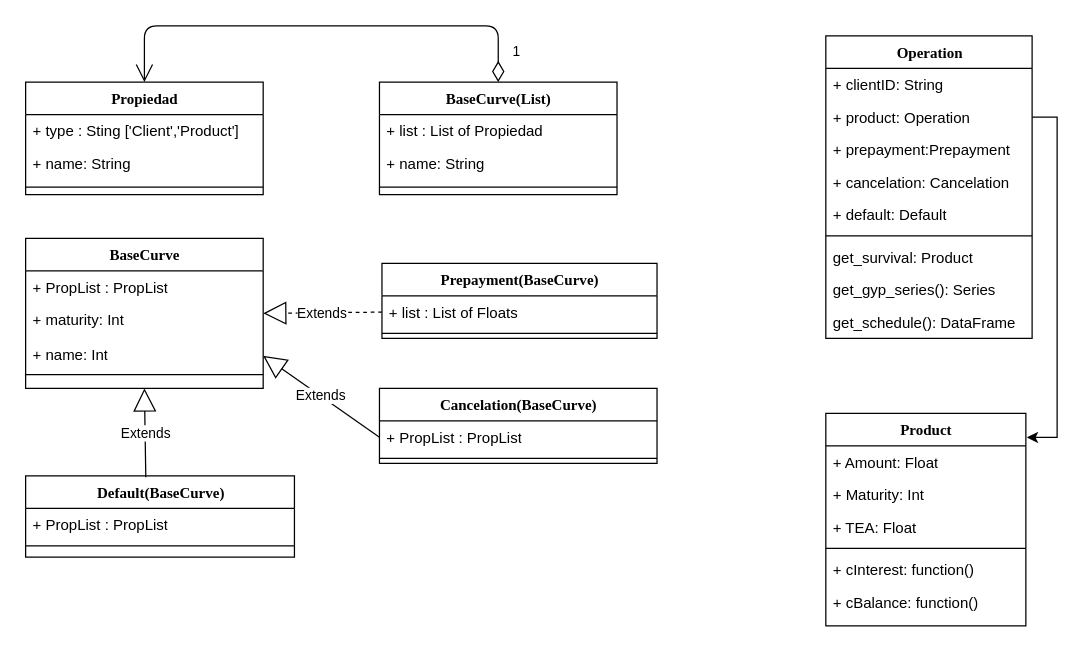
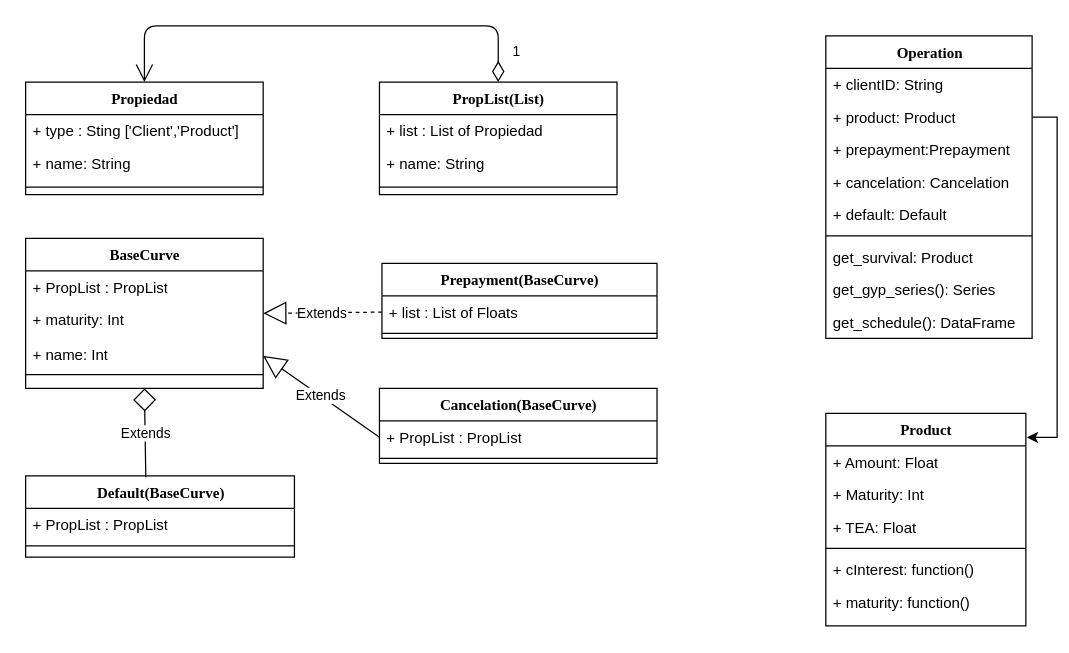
  <mxCell id="0" />
  <mxCell id="1" parent="0" />
  <mxCell id="2" value="1" style="endArrow=open;html=1;endSize=12;startArrow=diamondThin;startSize=14;startFill=0;edgeStyle=orthogonalEdgeStyle;align=left;verticalAlign=bottom;entryX=0.5;entryY=0;entryDx=0;entryDy=0;exitX=0.5;exitY=0;exitDx=0;exitDy=0;" edge="1" parent="1" source="7" target="3"><mxGeometry x="-0.917" y="-10" relative="1" as="geometry"><mxPoint x="260" y="85" as="sourcePoint" /><mxPoint x="370" y="175" as="targetPoint" /><Array as="points"><mxPoint x="398" y="20" /><mxPoint x="115" y="20" /></Array><mxPoint as="offset" /></mxGeometry></mxCell>
  <mxCell id="3" value="Propiedad" style="swimlane;html=1;fontStyle=1;align=center;verticalAlign=top;childLayout=stackLayout;horizontal=1;startSize=26;horizontalStack=0;resizeParent=1;resizeLast=0;collapsible=1;marginBottom=0;swimlaneFillColor=#ffffff;rounded=0;shadow=0;comic=0;labelBackgroundColor=none;strokeColor=#000000;strokeWidth=1;fillColor=none;fontFamily=Verdana;fontSize=12;fontColor=#000000;" parent="1" vertex="1"><mxGeometry x="20" y="65" width="190" height="90" as="geometry" /></mxCell>
  <mxCell id="4" value="+ type : Sting ['Client','Product']&amp;nbsp;" style="text;html=1;strokeColor=none;fillColor=none;align=left;verticalAlign=top;spacingLeft=4;spacingRight=4;whiteSpace=wrap;overflow=hidden;rotatable=0;points=[[0,0.5],[1,0.5]];portConstraint=eastwest;" parent="3" vertex="1"><mxGeometry y="26" width="190" height="26" as="geometry" /></mxCell>
  <mxCell id="5" value="+ name: String" style="text;html=1;strokeColor=none;fillColor=none;align=left;verticalAlign=top;spacingLeft=4;spacingRight=4;whiteSpace=wrap;overflow=hidden;rotatable=0;points=[[0,0.5],[1,0.5]];portConstraint=eastwest;" parent="3" vertex="1"><mxGeometry y="52" width="190" height="28" as="geometry" /></mxCell>
  <mxCell id="6" value="" style="line;html=1;strokeWidth=1;fillColor=none;align=left;verticalAlign=middle;spacingTop=-1;spacingLeft=3;spacingRight=3;rotatable=0;labelPosition=right;points=[];portConstraint=eastwest;" parent="3" vertex="1"><mxGeometry y="80" width="190" height="8" as="geometry" /></mxCell>
- <mxCell id="7" value="BaseCurve(List)" style="swimlane;html=1;fontStyle=1;align=center;verticalAlign=top;childLayout=stackLayout;horizontal=1;startSize=26;horizontalStack=0;resizeParent=1;resizeLast=0;collapsible=1;marginBottom=0;swimlaneFillColor=#ffffff;rounded=0;shadow=0;comic=0;labelBackgroundColor=none;strokeColor=#000000;strokeWidth=1;fillColor=none;fontFamily=Verdana;fontSize=12;fontColor=#000000;" vertex="1" parent="1"><mxGeometry x="303" y="65" width="190" height="90" as="geometry" /></mxCell>
+ <mxCell id="7" value="PropList(List)" style="swimlane;html=1;fontStyle=1;align=center;verticalAlign=top;childLayout=stackLayout;horizontal=1;startSize=26;horizontalStack=0;resizeParent=1;resizeLast=0;collapsible=1;marginBottom=0;swimlaneFillColor=#ffffff;rounded=0;shadow=0;comic=0;labelBackgroundColor=none;strokeColor=#000000;strokeWidth=1;fillColor=none;fontFamily=Verdana;fontSize=12;fontColor=#000000;" vertex="1" parent="1"><mxGeometry x="303" y="65" width="190" height="90" as="geometry" /></mxCell>
  <mxCell id="8" value="+ list : List of Propiedad&amp;nbsp;" style="text;html=1;strokeColor=none;fillColor=none;align=left;verticalAlign=top;spacingLeft=4;spacingRight=4;whiteSpace=wrap;overflow=hidden;rotatable=0;points=[[0,0.5],[1,0.5]];portConstraint=eastwest;" vertex="1" parent="7"><mxGeometry y="26" width="190" height="26" as="geometry" /></mxCell>
  <mxCell id="9" value="+ name: String" style="text;html=1;strokeColor=none;fillColor=none;align=left;verticalAlign=top;spacingLeft=4;spacingRight=4;whiteSpace=wrap;overflow=hidden;rotatable=0;points=[[0,0.5],[1,0.5]];portConstraint=eastwest;" vertex="1" parent="7"><mxGeometry y="52" width="190" height="28" as="geometry" /></mxCell>
  <mxCell id="10" value="" style="line;html=1;strokeWidth=1;fillColor=none;align=left;verticalAlign=middle;spacingTop=-1;spacingLeft=3;spacingRight=3;rotatable=0;labelPosition=right;points=[];portConstraint=eastwest;" vertex="1" parent="7"><mxGeometry y="80" width="190" height="8" as="geometry" /></mxCell>
  <mxCell id="11" value="Extends" style="endArrow=block;endSize=16;endFill=0;html=1;entryX=1;entryY=0.5;entryDx=0;entryDy=0;exitX=0;exitY=0.5;exitDx=0;exitDy=0;dashed=1;" edge="1" parent="1" source="18" target="12"><mxGeometry width="160" relative="1" as="geometry"><mxPoint x="305" y="300" as="sourcePoint" /><mxPoint x="465" y="300" as="targetPoint" /><Array as="points" /></mxGeometry></mxCell>
  <mxCell id="12" value="BaseCurve" style="swimlane;html=1;fontStyle=1;align=center;verticalAlign=top;childLayout=stackLayout;horizontal=1;startSize=26;horizontalStack=0;resizeParent=1;resizeLast=0;collapsible=1;marginBottom=0;swimlaneFillColor=#ffffff;rounded=0;shadow=0;comic=0;labelBackgroundColor=none;strokeColor=#000000;strokeWidth=1;fillColor=none;fontFamily=Verdana;fontSize=12;fontColor=#000000;" vertex="1" parent="1"><mxGeometry x="20" y="190" width="190" height="120" as="geometry" /></mxCell>
  <mxCell id="13" value="+ PropList : PropList&lt;br&gt;&amp;nbsp;&amp;nbsp;" style="text;html=1;strokeColor=none;fillColor=none;align=left;verticalAlign=top;spacingLeft=4;spacingRight=4;whiteSpace=wrap;overflow=hidden;rotatable=0;points=[[0,0.5],[1,0.5]];portConstraint=eastwest;" vertex="1" parent="12"><mxGeometry y="26" width="190" height="26" as="geometry" /></mxCell>
  <mxCell id="14" value="+ maturity: Int" style="text;html=1;strokeColor=none;fillColor=none;align=left;verticalAlign=top;spacingLeft=4;spacingRight=4;whiteSpace=wrap;overflow=hidden;rotatable=0;points=[[0,0.5],[1,0.5]];portConstraint=eastwest;" vertex="1" parent="12"><mxGeometry y="52" width="190" height="28" as="geometry" /></mxCell>
  <mxCell id="15" value="+ name: Int" style="text;html=1;strokeColor=none;fillColor=none;align=left;verticalAlign=top;spacingLeft=4;spacingRight=4;whiteSpace=wrap;overflow=hidden;rotatable=0;points=[[0,0.5],[1,0.5]];portConstraint=eastwest;" vertex="1" parent="12"><mxGeometry y="80" width="190" height="28" as="geometry" /></mxCell>
  <mxCell id="16" value="" style="line;html=1;strokeWidth=1;fillColor=none;align=left;verticalAlign=middle;spacingTop=-1;spacingLeft=3;spacingRight=3;rotatable=0;labelPosition=right;points=[];portConstraint=eastwest;" vertex="1" parent="12"><mxGeometry y="108" width="190" height="2" as="geometry" /></mxCell>
  <mxCell id="17" value="Prepayment(BaseCurve)" style="swimlane;html=1;fontStyle=1;align=center;verticalAlign=top;childLayout=stackLayout;horizontal=1;startSize=26;horizontalStack=0;resizeParent=1;resizeLast=0;collapsible=1;marginBottom=0;swimlaneFillColor=#ffffff;rounded=0;shadow=0;comic=0;labelBackgroundColor=none;strokeColor=#000000;strokeWidth=1;fillColor=none;fontFamily=Verdana;fontSize=12;fontColor=#000000;" vertex="1" parent="1"><mxGeometry x="305" y="210" width="220" height="60" as="geometry" /></mxCell>
  <mxCell id="18" value="+ list : List of Floats&lt;br&gt;&amp;nbsp;&amp;nbsp;" style="text;html=1;strokeColor=none;fillColor=none;align=left;verticalAlign=top;spacingLeft=4;spacingRight=4;whiteSpace=wrap;overflow=hidden;rotatable=0;points=[[0,0.5],[1,0.5]];portConstraint=eastwest;" vertex="1" parent="17"><mxGeometry y="26" width="220" height="26" as="geometry" /></mxCell>
  <mxCell id="19" value="" style="line;html=1;strokeWidth=1;fillColor=none;align=left;verticalAlign=middle;spacingTop=-1;spacingLeft=3;spacingRight=3;rotatable=0;labelPosition=right;points=[];portConstraint=eastwest;" vertex="1" parent="17"><mxGeometry y="52" width="220" height="8" as="geometry" /></mxCell>
  <mxCell id="20" value="Cancelation(BaseCurve)" style="swimlane;html=1;fontStyle=1;align=center;verticalAlign=top;childLayout=stackLayout;horizontal=1;startSize=26;horizontalStack=0;resizeParent=1;resizeLast=0;collapsible=1;marginBottom=0;swimlaneFillColor=#ffffff;rounded=0;shadow=0;comic=0;labelBackgroundColor=none;strokeColor=#000000;strokeWidth=1;fillColor=none;fontFamily=Verdana;fontSize=12;fontColor=#000000;" vertex="1" parent="1"><mxGeometry x="303" y="310" width="222" height="60" as="geometry" /></mxCell>
  <mxCell id="21" value="+ PropList : PropList&lt;br&gt;&amp;nbsp;&amp;nbsp;" style="text;html=1;strokeColor=none;fillColor=none;align=left;verticalAlign=top;spacingLeft=4;spacingRight=4;whiteSpace=wrap;overflow=hidden;rotatable=0;points=[[0,0.5],[1,0.5]];portConstraint=eastwest;" vertex="1" parent="20"><mxGeometry y="26" width="222" height="26" as="geometry" /></mxCell>
  <mxCell id="22" value="" style="line;html=1;strokeWidth=1;fillColor=none;align=left;verticalAlign=middle;spacingTop=-1;spacingLeft=3;spacingRight=3;rotatable=0;labelPosition=right;points=[];portConstraint=eastwest;" vertex="1" parent="20"><mxGeometry y="52" width="222" height="8" as="geometry" /></mxCell>
  <mxCell id="23" value="Extends" style="endArrow=block;endSize=16;endFill=0;html=1;exitX=0;exitY=0.5;exitDx=0;exitDy=0;entryX=1;entryY=0.5;entryDx=0;entryDy=0;" edge="1" parent="1" source="21" target="15"><mxGeometry width="160" relative="1" as="geometry"><mxPoint x="290" y="369" as="sourcePoint" /><mxPoint x="205" y="300" as="targetPoint" /><Array as="points" /></mxGeometry></mxCell>
  <mxCell id="24" value="Default(BaseCurve)" style="swimlane;html=1;fontStyle=1;align=center;verticalAlign=top;childLayout=stackLayout;horizontal=1;startSize=26;horizontalStack=0;resizeParent=1;resizeLast=0;collapsible=1;marginBottom=0;swimlaneFillColor=#ffffff;rounded=0;shadow=0;comic=0;labelBackgroundColor=none;strokeColor=#000000;strokeWidth=1;fillColor=none;fontFamily=Verdana;fontSize=12;fontColor=#000000;" vertex="1" parent="1"><mxGeometry x="20" y="380" width="215" height="65" as="geometry" /></mxCell>
  <mxCell id="25" value="+ PropList : PropList&lt;br&gt;&amp;nbsp;&amp;nbsp;" style="text;html=1;strokeColor=none;fillColor=none;align=left;verticalAlign=top;spacingLeft=4;spacingRight=4;whiteSpace=wrap;overflow=hidden;rotatable=0;points=[[0,0.5],[1,0.5]];portConstraint=eastwest;" vertex="1" parent="24"><mxGeometry y="26" width="215" height="26" as="geometry" /></mxCell>
  <mxCell id="26" value="" style="line;html=1;strokeWidth=1;fillColor=none;align=left;verticalAlign=middle;spacingTop=-1;spacingLeft=3;spacingRight=3;rotatable=0;labelPosition=right;points=[];portConstraint=eastwest;" vertex="1" parent="24"><mxGeometry y="52" width="215" height="8" as="geometry" /></mxCell>
- <mxCell id="27" value="Extends" style="endArrow=block;endSize=16;endFill=0;html=1;exitX=0.447;exitY=0.015;exitDx=0;exitDy=0;exitPerimeter=0;entryX=0.5;entryY=1;entryDx=0;entryDy=0;" edge="1" parent="1" source="24" target="12"><mxGeometry width="160" relative="1" as="geometry"><mxPoint x="313" y="359" as="sourcePoint" /><mxPoint x="105" y="310" as="targetPoint" /><Array as="points" /></mxGeometry></mxCell>
+ <mxCell id="27" value="Extends" style="endArrow=diamond;endSize=16;endFill=0;html=1;exitX=0.447;exitY=0.015;exitDx=0;exitDy=0;exitPerimeter=0;entryX=0.5;entryY=1;entryDx=0;entryDy=0;" edge="1" parent="1" source="24" target="12"><mxGeometry width="160" relative="1" as="geometry"><mxPoint x="313" y="359" as="sourcePoint" /><mxPoint x="105" y="310" as="targetPoint" /><Array as="points" /></mxGeometry></mxCell>
  <mxCell id="28" value="Product" style="swimlane;html=1;fontStyle=1;align=center;verticalAlign=top;childLayout=stackLayout;horizontal=1;startSize=26;horizontalStack=0;resizeParent=1;resizeLast=0;collapsible=1;marginBottom=0;swimlaneFillColor=#ffffff;rounded=0;shadow=0;comic=0;labelBackgroundColor=none;strokeColor=#000000;strokeWidth=1;fillColor=none;fontFamily=Verdana;fontSize=12;fontColor=#000000;" parent="1" vertex="1"><mxGeometry x="660" y="330" width="160" height="170" as="geometry" /></mxCell>
  <mxCell id="29" value="+ Amount: Float" style="text;html=1;strokeColor=none;fillColor=none;align=left;verticalAlign=top;spacingLeft=4;spacingRight=4;whiteSpace=wrap;overflow=hidden;rotatable=0;points=[[0,0.5],[1,0.5]];portConstraint=eastwest;" parent="28" vertex="1"><mxGeometry y="26" width="160" height="26" as="geometry" /></mxCell>
  <mxCell id="30" value="+ Maturity: Int" style="text;html=1;strokeColor=none;fillColor=none;align=left;verticalAlign=top;spacingLeft=4;spacingRight=4;whiteSpace=wrap;overflow=hidden;rotatable=0;points=[[0,0.5],[1,0.5]];portConstraint=eastwest;" vertex="1" parent="28"><mxGeometry y="52" width="160" height="26" as="geometry" /></mxCell>
  <mxCell id="31" value="+ TEA: Float" style="text;html=1;strokeColor=none;fillColor=none;align=left;verticalAlign=top;spacingLeft=4;spacingRight=4;whiteSpace=wrap;overflow=hidden;rotatable=0;points=[[0,0.5],[1,0.5]];portConstraint=eastwest;" vertex="1" parent="28"><mxGeometry y="78" width="160" height="26" as="geometry" /></mxCell>
  <mxCell id="32" value="" style="line;html=1;strokeWidth=1;fillColor=none;align=left;verticalAlign=middle;spacingTop=-1;spacingLeft=3;spacingRight=3;rotatable=0;labelPosition=right;points=[];portConstraint=eastwest;" parent="28" vertex="1"><mxGeometry y="104" width="160" height="8" as="geometry" /></mxCell>
  <mxCell id="33" value="+ cInterest: function()" style="text;html=1;strokeColor=none;fillColor=none;align=left;verticalAlign=top;spacingLeft=4;spacingRight=4;whiteSpace=wrap;overflow=hidden;rotatable=0;points=[[0,0.5],[1,0.5]];portConstraint=eastwest;" vertex="1" parent="28"><mxGeometry y="112" width="160" height="26" as="geometry" /></mxCell>
- <mxCell id="34" value="+ cBalance: function()" style="text;html=1;strokeColor=none;fillColor=none;align=left;verticalAlign=top;spacingLeft=4;spacingRight=4;whiteSpace=wrap;overflow=hidden;rotatable=0;points=[[0,0.5],[1,0.5]];portConstraint=eastwest;" parent="28" vertex="1"><mxGeometry y="138" width="160" height="26" as="geometry" /></mxCell>
+ <mxCell id="34" value="+ maturity: function()" style="text;html=1;strokeColor=none;fillColor=none;align=left;verticalAlign=top;spacingLeft=4;spacingRight=4;whiteSpace=wrap;overflow=hidden;rotatable=0;points=[[0,0.5],[1,0.5]];portConstraint=eastwest;" parent="28" vertex="1"><mxGeometry y="138" width="160" height="26" as="geometry" /></mxCell>
  <mxCell id="35" style="edgeStyle=orthogonalEdgeStyle;rounded=0;orthogonalLoop=1;jettySize=auto;html=1;exitX=1;exitY=0.5;exitDx=0;exitDy=0;entryX=1.005;entryY=0.113;entryDx=0;entryDy=0;entryPerimeter=0;" edge="1" parent="1" source="38" target="28"><mxGeometry relative="1" as="geometry" /></mxCell>
  <mxCell id="36" value="Operation" style="swimlane;html=1;fontStyle=1;align=center;verticalAlign=top;childLayout=stackLayout;horizontal=1;startSize=26;horizontalStack=0;resizeParent=1;resizeLast=0;collapsible=1;marginBottom=0;swimlaneFillColor=#ffffff;rounded=0;shadow=0;comic=0;labelBackgroundColor=none;strokeColor=#000000;strokeWidth=1;fillColor=none;fontFamily=Verdana;fontSize=12;fontColor=#000000;" parent="1" vertex="1"><mxGeometry x="660" y="28" width="165" height="242" as="geometry" /></mxCell>
  <mxCell id="37" value="+ clientID: String" style="text;html=1;strokeColor=none;fillColor=none;align=left;verticalAlign=top;spacingLeft=4;spacingRight=4;whiteSpace=wrap;overflow=hidden;rotatable=0;points=[[0,0.5],[1,0.5]];portConstraint=eastwest;" parent="36" vertex="1"><mxGeometry y="26" width="165" height="26" as="geometry" /></mxCell>
- <mxCell id="38" value="+ product: Operation" style="text;html=1;strokeColor=none;fillColor=none;align=left;verticalAlign=top;spacingLeft=4;spacingRight=4;whiteSpace=wrap;overflow=hidden;rotatable=0;points=[[0,0.5],[1,0.5]];portConstraint=eastwest;" parent="36" vertex="1"><mxGeometry y="52" width="165" height="26" as="geometry" /></mxCell>
+ <mxCell id="38" value="+ product: Product" style="text;html=1;strokeColor=none;fillColor=none;align=left;verticalAlign=top;spacingLeft=4;spacingRight=4;whiteSpace=wrap;overflow=hidden;rotatable=0;points=[[0,0.5],[1,0.5]];portConstraint=eastwest;" parent="36" vertex="1"><mxGeometry y="52" width="165" height="26" as="geometry" /></mxCell>
  <mxCell id="39" value="+ prepayment:Prepayment" style="text;html=1;strokeColor=none;fillColor=none;align=left;verticalAlign=top;spacingLeft=4;spacingRight=4;whiteSpace=wrap;overflow=hidden;rotatable=0;points=[[0,0.5],[1,0.5]];portConstraint=eastwest;" vertex="1" parent="36"><mxGeometry y="78" width="165" height="26" as="geometry" /></mxCell>
  <mxCell id="40" value="+ cancelation: Cancelation" style="text;html=1;strokeColor=none;fillColor=none;align=left;verticalAlign=top;spacingLeft=4;spacingRight=4;whiteSpace=wrap;overflow=hidden;rotatable=0;points=[[0,0.5],[1,0.5]];portConstraint=eastwest;" vertex="1" parent="36"><mxGeometry y="104" width="165" height="26" as="geometry" /></mxCell>
  <mxCell id="41" value="+ default: Default" style="text;html=1;strokeColor=none;fillColor=none;align=left;verticalAlign=top;spacingLeft=4;spacingRight=4;whiteSpace=wrap;overflow=hidden;rotatable=0;points=[[0,0.5],[1,0.5]];portConstraint=eastwest;" vertex="1" parent="36"><mxGeometry y="130" width="165" height="26" as="geometry" /></mxCell>
  <mxCell id="42" value="" style="line;html=1;strokeWidth=1;fillColor=none;align=left;verticalAlign=middle;spacingTop=-1;spacingLeft=3;spacingRight=3;rotatable=0;labelPosition=right;points=[];portConstraint=eastwest;" parent="36" vertex="1"><mxGeometry y="156" width="165" height="8" as="geometry" /></mxCell>
  <mxCell id="43" value="get_survival: Product" style="text;html=1;strokeColor=none;fillColor=none;align=left;verticalAlign=top;spacingLeft=4;spacingRight=4;whiteSpace=wrap;overflow=hidden;rotatable=0;points=[[0,0.5],[1,0.5]];portConstraint=eastwest;" vertex="1" parent="36"><mxGeometry y="164" width="165" height="26" as="geometry" /></mxCell>
  <mxCell id="44" value="get_gyp_series(): Series" style="text;html=1;strokeColor=none;fillColor=none;align=left;verticalAlign=top;spacingLeft=4;spacingRight=4;whiteSpace=wrap;overflow=hidden;rotatable=0;points=[[0,0.5],[1,0.5]];portConstraint=eastwest;" vertex="1" parent="36"><mxGeometry y="190" width="165" height="26" as="geometry" /></mxCell>
  <mxCell id="45" value="get_schedule(): DataFrame" style="text;html=1;strokeColor=none;fillColor=none;align=left;verticalAlign=top;spacingLeft=4;spacingRight=4;whiteSpace=wrap;overflow=hidden;rotatable=0;points=[[0,0.5],[1,0.5]];portConstraint=eastwest;" parent="36" vertex="1"><mxGeometry y="216" width="165" height="26" as="geometry" /></mxCell>
